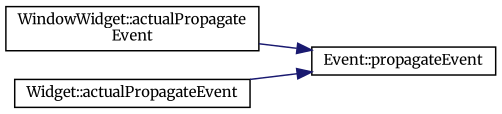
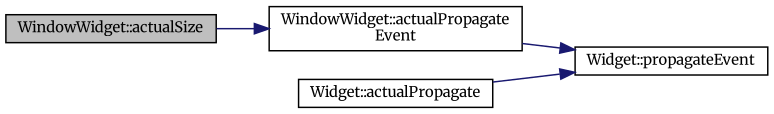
  digraph {
    fontname=Merriweather
    rankdir=LR
    node [color=black fillcolor=white fontname=Merriweather fontsize=10 shape=record style=filled]
    edge [color=midnightblue fontname=Merriweather fontsize=10 labelfontname=Helvetica labelfontsize=10 style=solid]
+   n1 [fillcolor=grey75 fontcolor=black height=0.2 label="WindowWidget::actualSize" width=0.4]
    n2 [height=0.2 label="WindowWidget::actualPropagate\lEvent" width=0.4]
-   n3 [height=0.2 label="Event::propagateEvent" width=0.4]
-   n4 [height=0.2 label="Widget::actualPropagateEvent" width=0.4]
+   n3 [height=0.2 label="Widget::propagateEvent" width=0.4]
+   n4 [height=0.2 label="Widget::actualPropagate" width=0.4]
+   n1 -> n2
    n2 -> n3
    n4 -> n3
  }
